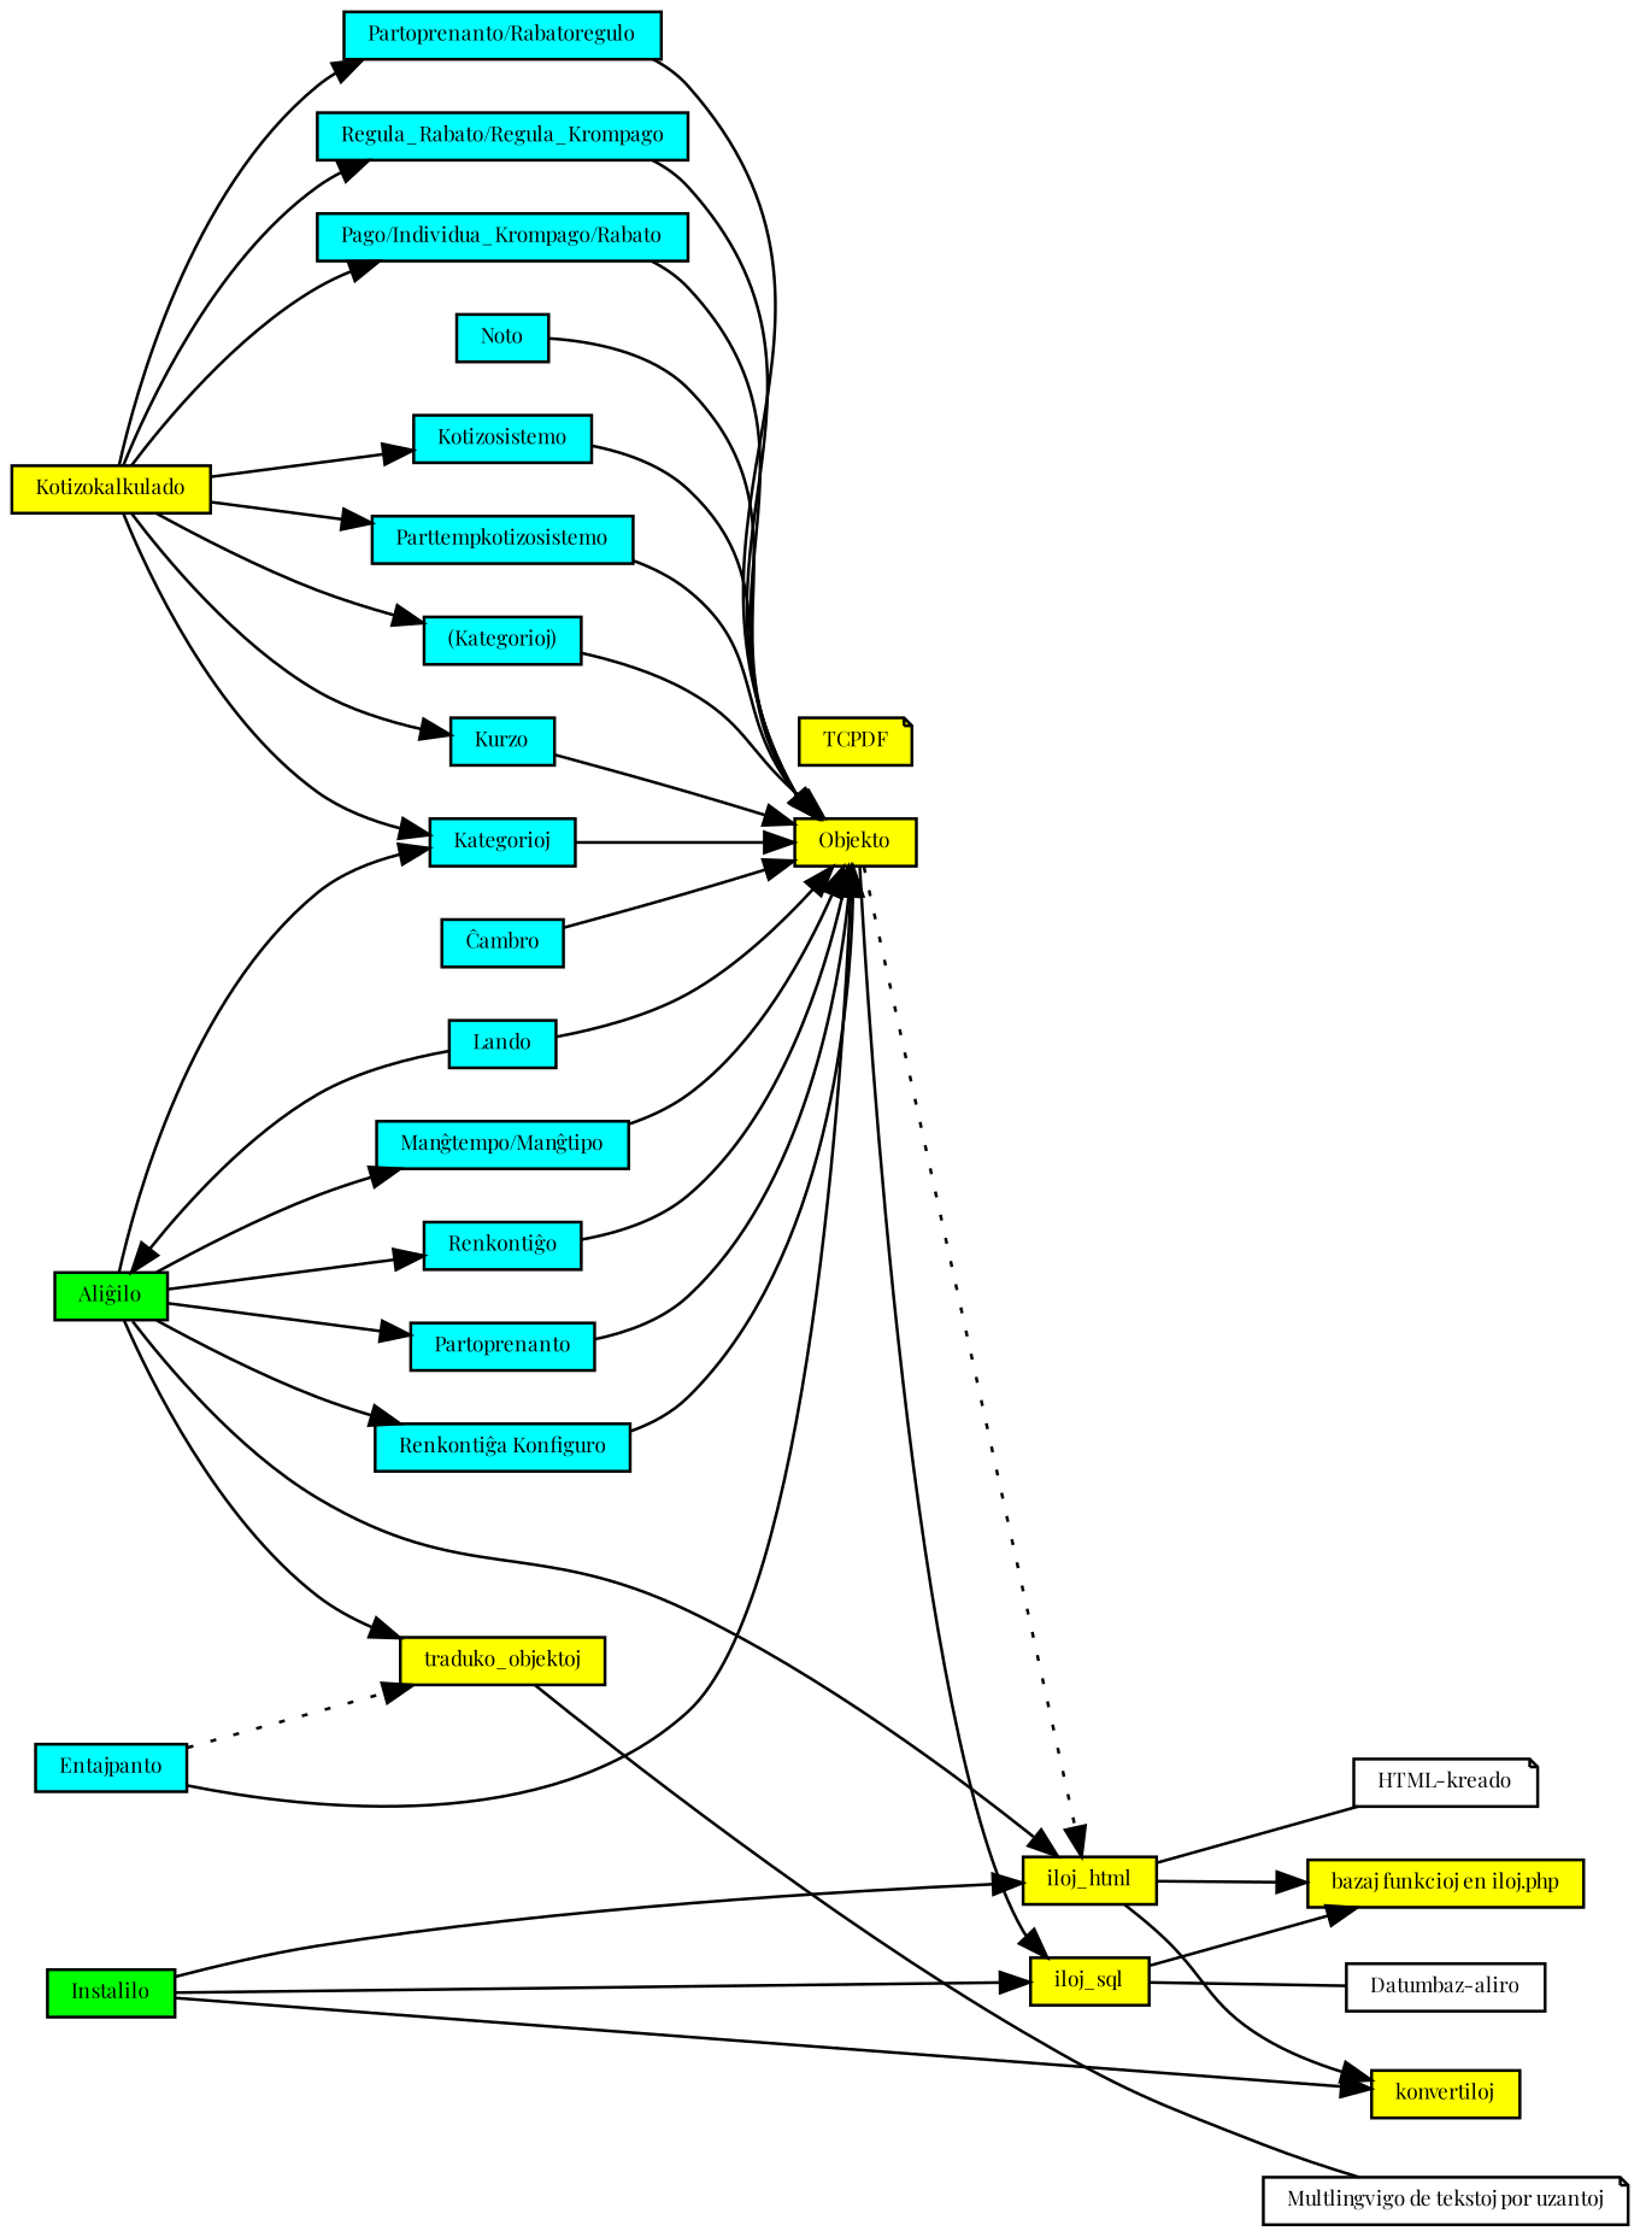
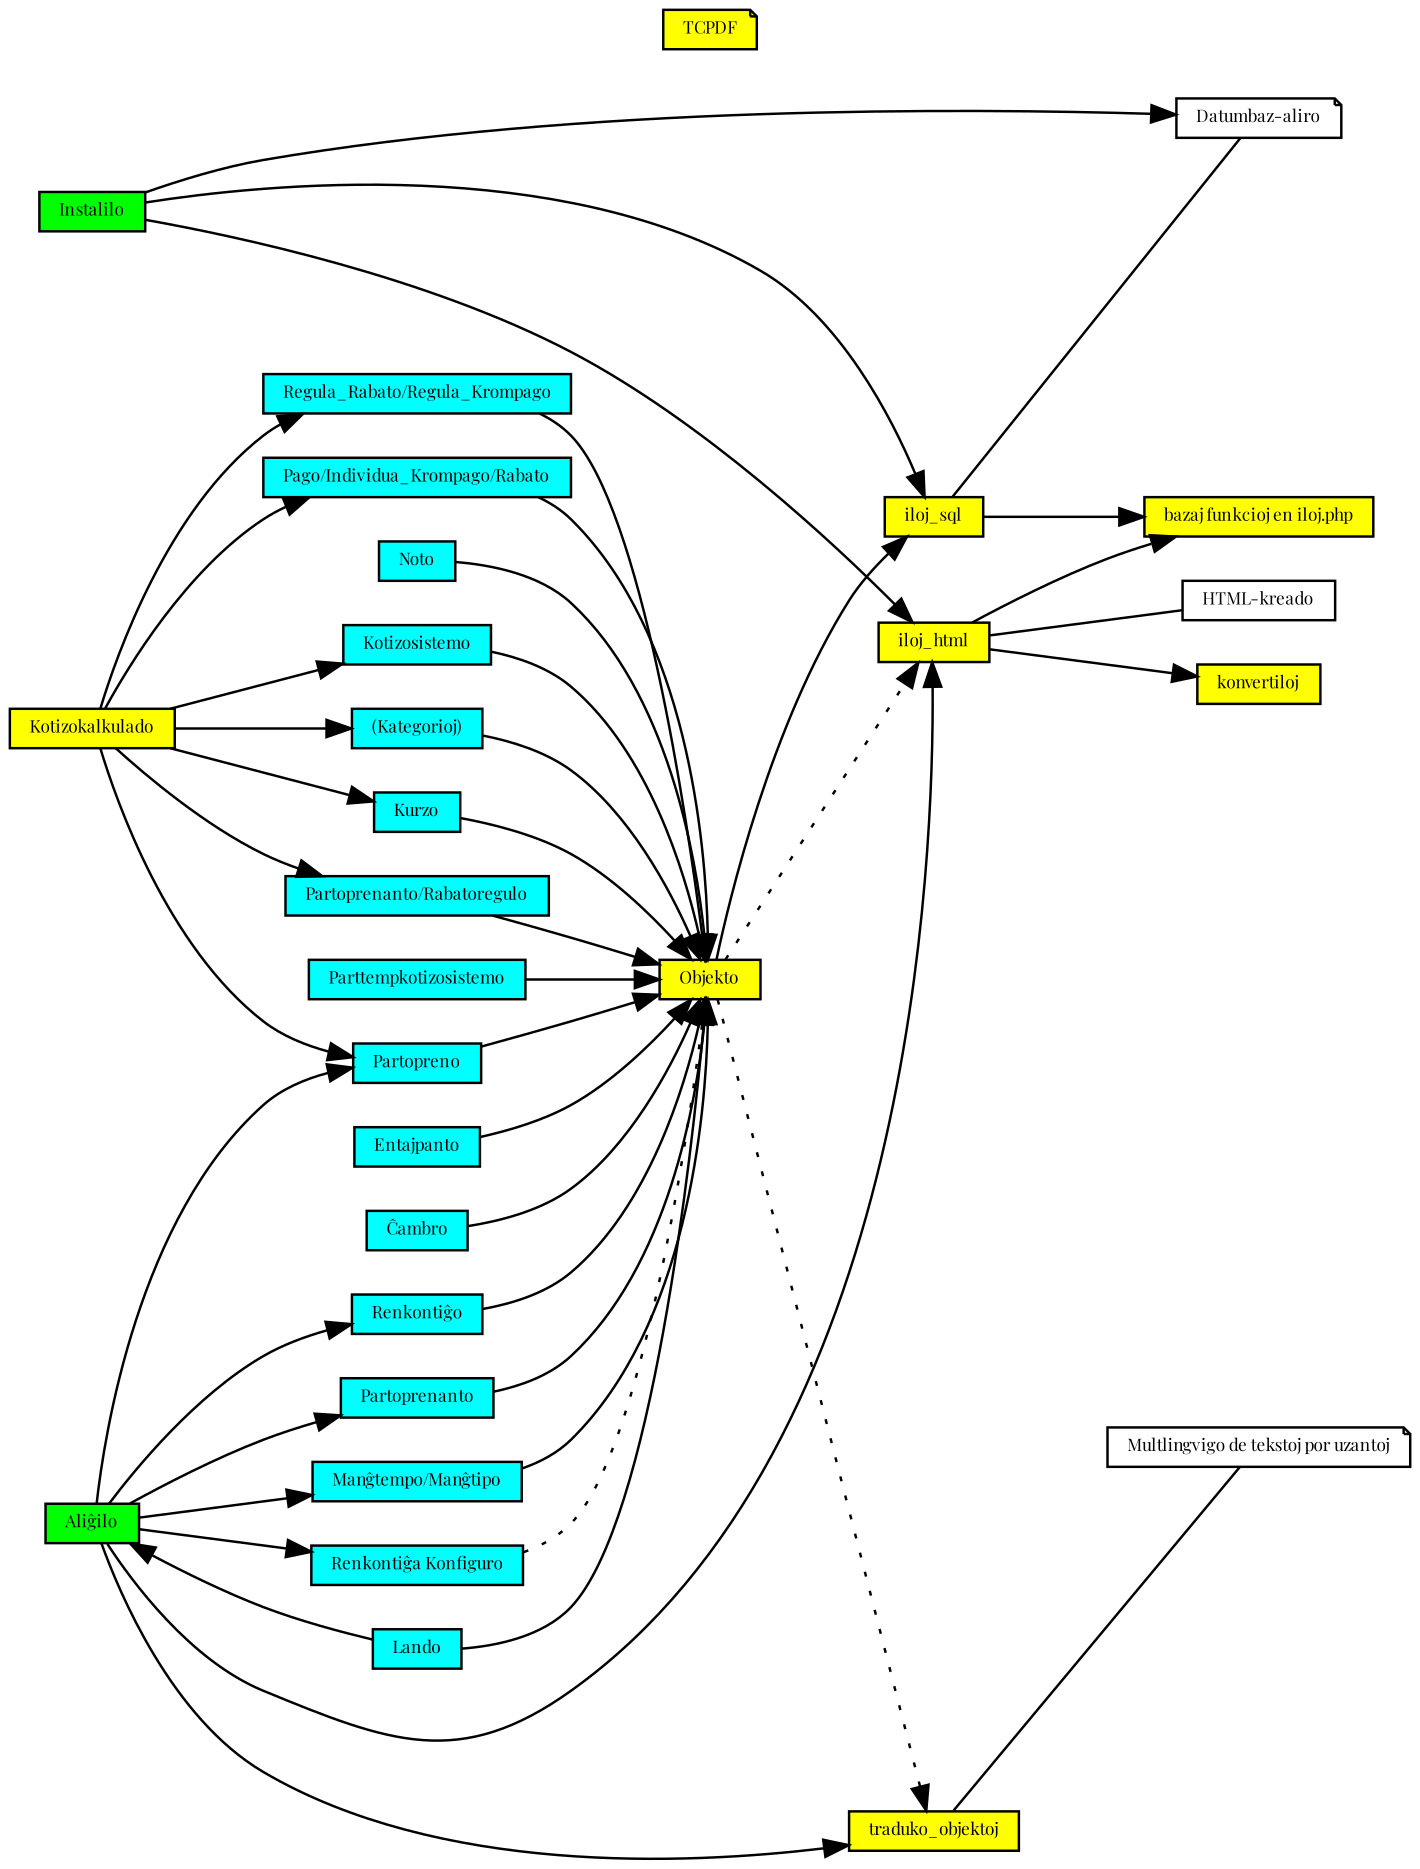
  digraph {
    fontname="Playfair Display"
    fontsize=5
    rankdir=LR
    node [fillcolor=cyan fontname="Playfair Display" fontsize=7 shape=rect style=filled]
    edge [fontname="Playfair Display"]
    Instalilo [fillcolor=green height=0 width=0]
    "Aliĝilo" [fillcolor=green height=0 width=0]
    n3 [height=0 label="Multlingvigo de tekstoj por uzantoj" shape=note width=0 fillcolor="" style=""]
-   "HTML-kreado" [height=0 shape=note width=0 fillcolor="" style=""]
-   "Datumbaz-aliro" [height=0 shape=box width=0 fillcolor="" style=""]
+   "HTML-kreado" [height=0 shape=box width=0 fillcolor="" style=""]
+   "Datumbaz-aliro" [height=0 shape=note width=0 fillcolor="" style=""]
    "Renkontiĝo" [height=0 width=0]
-   Partopreno [height=0 width=0 label=Kategorioj]
+   Partopreno [height=0 width=0]
    Partoprenanto [height=0 width=0]
    Noto [height=0 width=0]
    n10 [height=0 label="Partoprenanto/Rabatoregulo" width=0]
    n11 [height=0 label="Regula_Rabato/Regula_Krompago" width=0]
    n12 [height=0 label="Pago/Individua_Krompago/Rabato" width=0]
    Kotizosistemo [height=0 width=0]
    Parttempkotizosistemo [height=0 width=0]
    n15 [height=0 label="(Kategorioj)" width=0]
    Entajpanto [height=0 width=0]
    "Ĉambro" [height=0 width=0]
    "Manĝtempo/Manĝtipo" [height=0 width=0]
    "Renkontiĝa Konfiguro" [height=0 width=0]
    Lando [height=0 width=0]
    Kurzo [height=0 width=0]
    iloj_sql [fillcolor=yellow height=0 width=0]
    iloj_html [fillcolor=yellow height=0 width=0]
    konvertiloj [fillcolor=yellow height=0 width=0]
    traduko_objektoj [fillcolor=yellow height=0 width=0]
    n26 [fillcolor=yellow height=0 label=Objekto width=0]
    n27 [fillcolor=yellow height=0 label="bazaj funkcioj en iloj.php" width=0]
    Kotizokalkulado [fillcolor=yellow height=0 width=0]
    TCPDF [fillcolor=yellow height=0 shape=note width=0]
    subgraph sub_1 {
      rank=min
      Instalilo
      "Aliĝilo"
    }
    subgraph sub_2 {
      rank=same
      n3
      "HTML-kreado"
      "Datumbaz-aliro"
    }
    subgraph sub_3 {
      "Renkontiĝo"
      Partopreno
      Partoprenanto
      Noto
      n10
      n11
      n12
      Kotizosistemo
      Parttempkotizosistemo
      n15
      Entajpanto
      "Ĉambro"
      "Manĝtempo/Manĝtipo"
      "Renkontiĝa Konfiguro"
      Lando
      Kurzo
    }
    Instalilo -> iloj_sql
    Instalilo -> iloj_html
-   Instalilo -> konvertiloj
+   Instalilo -> "Datumbaz-aliro"
    "Aliĝilo" -> "Renkontiĝo"
    "Aliĝilo" -> Partopreno
    "Aliĝilo" -> Partoprenanto
    "Aliĝilo" -> "Manĝtempo/Manĝtipo"
    "Aliĝilo" -> "Renkontiĝa Konfiguro"
    "Aliĝilo" -> iloj_html
    "Aliĝilo" -> traduko_objektoj
    "Renkontiĝo" -> n26
    Partopreno -> n26
    Partoprenanto -> n26
    Noto -> n26
    n10 -> n26
    n11 -> n26
    n12 -> n26
    Kotizosistemo -> n26
    Parttempkotizosistemo -> n26
    n15 -> n26
    Entajpanto -> n26
    "Ĉambro" -> n26
    "Manĝtempo/Manĝtipo" -> n26
-   "Renkontiĝa Konfiguro" -> n26
+   "Renkontiĝa Konfiguro" -> n26 [style=dotted]
    Lando -> "Aliĝilo"
    Lando -> n26
    Kurzo -> n26
    iloj_sql -> "Datumbaz-aliro" [dir=none style=solid weight=0.5]
    iloj_sql -> n27
    iloj_html -> "HTML-kreado" [dir=none style=solid weight=0.5]
    iloj_html -> konvertiloj
    iloj_html -> n27
    traduko_objektoj -> n3 [dir=none style=solid weight=0.5]
    n26 -> iloj_sql
    n26 -> iloj_html [style=dotted weight=0.5]
-   Entajpanto -> traduko_objektoj [style=dotted weight=0.5]
+   n26 -> traduko_objektoj [style=dotted weight=0.5]
    Kotizokalkulado -> Partopreno
    Kotizokalkulado -> n10
    Kotizokalkulado -> n11
    Kotizokalkulado -> n12
    Kotizokalkulado -> Kotizosistemo
-   Kotizokalkulado -> Parttempkotizosistemo
    Kotizokalkulado -> n15
    Kotizokalkulado -> Kurzo
  }
